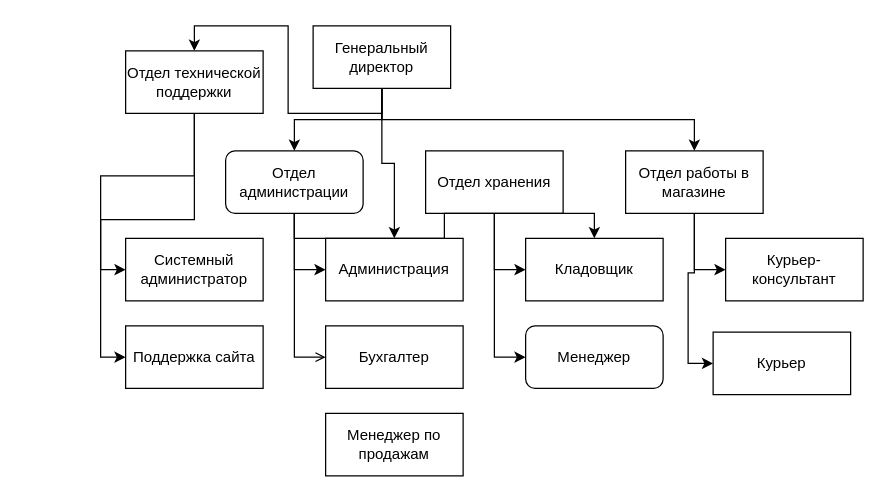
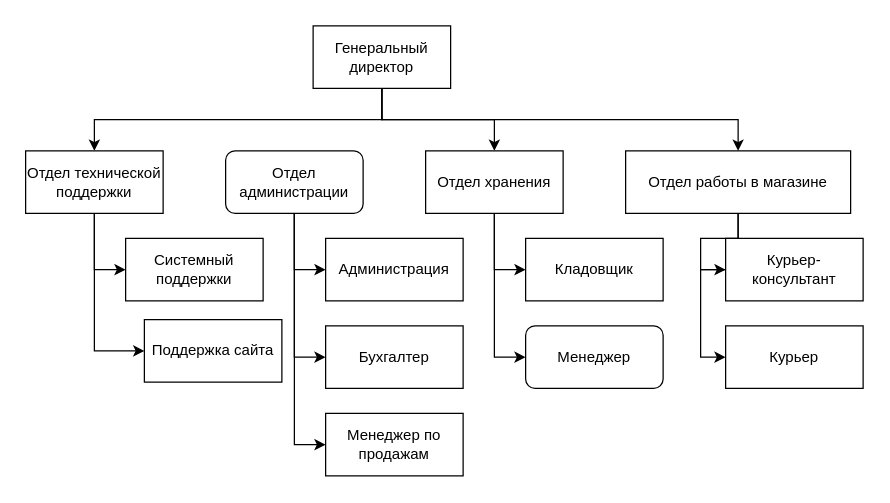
  <mxCell id="0" />
  <mxCell id="1" parent="0" />
  <mxCell id="2" style="edgeStyle=orthogonalEdgeStyle;rounded=0;orthogonalLoop=1;jettySize=auto;html=1;exitX=0.5;exitY=1;exitDx=0;exitDy=0;entryX=0.5;entryY=0;entryDx=0;entryDy=0;" edge="1" parent="1" source="6" target="19"><mxGeometry relative="1" as="geometry" /></mxCell>
- <mxCell id="3" style="edgeStyle=orthogonalEdgeStyle;rounded=0;orthogonalLoop=1;jettySize=auto;html=1;exitX=0.5;exitY=1;exitDx=0;exitDy=0;entryX=0.5;entryY=0;entryDx=0;entryDy=0;" edge="1" parent="1" source="6" target="16"><mxGeometry relative="1" as="geometry" /></mxCell>
- <mxCell id="4" style="edgeStyle=orthogonalEdgeStyle;rounded=0;orthogonalLoop=1;jettySize=auto;html=1;exitX=0.5;exitY=1;exitDx=0;exitDy=0;" edge="1" parent="1" source="6" target="24"><mxGeometry relative="1" as="geometry" /></mxCell>
+ <mxCell id="4" style="edgeStyle=orthogonalEdgeStyle;rounded=0;orthogonalLoop=1;jettySize=auto;html=1;exitX=0.5;exitY=1;exitDx=0;exitDy=0;entryX=0.5;entryY=0;entryDx=0;entryDy=0;" edge="1" parent="1" source="6" target="9"><mxGeometry relative="1" as="geometry" /></mxCell>
  <mxCell id="5" style="edgeStyle=orthogonalEdgeStyle;rounded=0;orthogonalLoop=1;jettySize=auto;html=1;exitX=0.5;exitY=1;exitDx=0;exitDy=0;entryX=0.5;entryY=0;entryDx=0;entryDy=0;" edge="1" parent="1" source="6" target="12"><mxGeometry relative="1" as="geometry" /></mxCell>
  <mxCell id="6" value="Генеральный директор" style="rounded=0;whiteSpace=wrap;html=1;" vertex="1" parent="1"><mxGeometry x="250" y="20" width="110" height="50" as="geometry" /></mxCell>
  <mxCell id="7" style="edgeStyle=orthogonalEdgeStyle;rounded=0;orthogonalLoop=1;jettySize=auto;html=1;exitX=0.5;exitY=1;exitDx=0;exitDy=0;entryX=0;entryY=0.5;entryDx=0;entryDy=0;" edge="1" parent="1" source="9" target="21"><mxGeometry relative="1" as="geometry" /></mxCell>
  <mxCell id="8" style="edgeStyle=orthogonalEdgeStyle;rounded=0;orthogonalLoop=1;jettySize=auto;html=1;exitX=0.5;exitY=1;exitDx=0;exitDy=0;entryX=0;entryY=0.5;entryDx=0;entryDy=0;" edge="1" parent="1" source="9" target="20"><mxGeometry relative="1" as="geometry" /></mxCell>
  <mxCell id="9" value="Отдел хранения" style="rounded=0;whiteSpace=wrap;html=1;" vertex="1" parent="1"><mxGeometry x="340" y="120" width="110" height="50" as="geometry" /></mxCell>
  <mxCell id="10" style="edgeStyle=orthogonalEdgeStyle;rounded=0;orthogonalLoop=1;jettySize=auto;html=1;exitX=0.5;exitY=1;exitDx=0;exitDy=0;entryX=0;entryY=0.5;entryDx=0;entryDy=0;" edge="1" parent="1" source="12" target="23"><mxGeometry relative="1" as="geometry" /></mxCell>
  <mxCell id="11" style="edgeStyle=orthogonalEdgeStyle;rounded=0;orthogonalLoop=1;jettySize=auto;html=1;exitX=0.5;exitY=1;exitDx=0;exitDy=0;entryX=0;entryY=0.5;entryDx=0;entryDy=0;" edge="1" parent="1" source="12" target="22"><mxGeometry relative="1" as="geometry" /></mxCell>
- <mxCell id="12" value="Отдел работы в магазине" style="rounded=0;whiteSpace=wrap;html=1;" vertex="1" parent="1"><mxGeometry x="500" y="120" width="110" height="50" as="geometry" /></mxCell>
- <mxCell id="13" style="edgeStyle=orthogonalEdgeStyle;rounded=0;orthogonalLoop=1;jettySize=auto;html=1;exitX=0.5;exitY=1;exitDx=0;exitDy=0;" edge="1" parent="1" source="16" target="20"><mxGeometry relative="1" as="geometry" /></mxCell>
+ <mxCell id="12" value="Отдел работы в магазине" style="rounded=0;whiteSpace=wrap;html=1;" vertex="1" parent="1"><mxGeometry x="500" y="120" width="180" height="50" as="geometry" /></mxCell>
+ <mxCell id="13" style="edgeStyle=orthogonalEdgeStyle;rounded=0;orthogonalLoop=1;jettySize=auto;html=1;exitX=0.5;exitY=1;exitDx=0;exitDy=0;entryX=0;entryY=0.5;entryDx=0;entryDy=0;" edge="1" parent="1" source="16" target="26"><mxGeometry relative="1" as="geometry" /></mxCell>
  <mxCell id="14" style="edgeStyle=orthogonalEdgeStyle;rounded=0;orthogonalLoop=1;jettySize=auto;html=1;exitX=0.5;exitY=1;exitDx=0;exitDy=0;entryX=0;entryY=0.5;entryDx=0;entryDy=0;" edge="1" parent="1" source="16" target="24"><mxGeometry relative="1" as="geometry" /></mxCell>
- <mxCell id="15" style="edgeStyle=orthogonalEdgeStyle;rounded=0;orthogonalLoop=1;jettySize=auto;html=1;exitX=0.5;exitY=1;exitDx=0;exitDy=0;entryX=0;entryY=0.5;entryDx=0;entryDy=0;endArrow=open;" edge="1" parent="1" source="16" target="25"><mxGeometry relative="1" as="geometry" /></mxCell>
+ <mxCell id="15" style="edgeStyle=orthogonalEdgeStyle;rounded=0;orthogonalLoop=1;jettySize=auto;html=1;exitX=0.5;exitY=1;exitDx=0;exitDy=0;entryX=0;entryY=0.5;entryDx=0;entryDy=0;" edge="1" parent="1" source="16" target="25"><mxGeometry relative="1" as="geometry" /></mxCell>
  <mxCell id="16" value="Отдел администрации" style="whiteSpace=wrap;html=1;rounded=1;" vertex="1" parent="1"><mxGeometry x="180" y="120" width="110" height="50" as="geometry" /></mxCell>
  <mxCell id="17" style="edgeStyle=orthogonalEdgeStyle;rounded=0;orthogonalLoop=1;jettySize=auto;html=1;exitX=0.5;exitY=1;exitDx=0;exitDy=0;entryX=0;entryY=0.5;entryDx=0;entryDy=0;" edge="1" parent="1" source="19" target="28"><mxGeometry relative="1" as="geometry" /></mxCell>
  <mxCell id="18" style="edgeStyle=orthogonalEdgeStyle;rounded=0;orthogonalLoop=1;jettySize=auto;html=1;exitX=0.5;exitY=1;exitDx=0;exitDy=0;entryX=0;entryY=0.5;entryDx=0;entryDy=0;" edge="1" parent="1" source="19" target="27"><mxGeometry relative="1" as="geometry" /></mxCell>
- <mxCell id="19" value="Отдел технической поддержки" style="rounded=0;whiteSpace=wrap;html=1;" vertex="1" parent="1"><mxGeometry x="100" y="40" width="110" height="50" as="geometry" /></mxCell>
+ <mxCell id="19" value="Отдел технической поддержки" style="rounded=0;whiteSpace=wrap;html=1;" vertex="1" parent="1"><mxGeometry x="20" y="120" width="110" height="50" as="geometry" /></mxCell>
  <mxCell id="20" value="Кладовщик" style="rounded=0;whiteSpace=wrap;html=1;" vertex="1" parent="1"><mxGeometry x="420" y="190" width="110" height="50" as="geometry" /></mxCell>
  <mxCell id="21" value="Менеджер" style="whiteSpace=wrap;html=1;rounded=1;" vertex="1" parent="1"><mxGeometry x="420" y="260" width="110" height="50" as="geometry" /></mxCell>
  <mxCell id="22" value="Курьер-консультант" style="rounded=0;whiteSpace=wrap;html=1;" vertex="1" parent="1"><mxGeometry x="580" y="190" width="110" height="50" as="geometry" /></mxCell>
- <mxCell id="23" value="Курьер" style="rounded=0;whiteSpace=wrap;html=1;" vertex="1" parent="1"><mxGeometry x="570" y="265" width="110" height="50" as="geometry" /></mxCell>
+ <mxCell id="23" value="Курьер" style="rounded=0;whiteSpace=wrap;html=1;" vertex="1" parent="1"><mxGeometry x="580" y="260" width="110" height="50" as="geometry" /></mxCell>
  <mxCell id="24" value="Администрация" style="rounded=0;whiteSpace=wrap;html=1;" vertex="1" parent="1"><mxGeometry x="260" y="190" width="110" height="50" as="geometry" /></mxCell>
  <mxCell id="25" value="Бухгалтер" style="rounded=0;whiteSpace=wrap;html=1;" vertex="1" parent="1"><mxGeometry x="260" y="260" width="110" height="50" as="geometry" /></mxCell>
  <mxCell id="26" value="Менеджер по продажам" style="rounded=0;whiteSpace=wrap;html=1;" vertex="1" parent="1"><mxGeometry x="260" y="330" width="110" height="50" as="geometry" /></mxCell>
- <mxCell id="27" value="Системный администратор" style="rounded=0;whiteSpace=wrap;html=1;" vertex="1" parent="1"><mxGeometry x="100" y="190" width="110" height="50" as="geometry" /></mxCell>
- <mxCell id="28" value="Поддержка сайта" style="rounded=0;whiteSpace=wrap;html=1;" vertex="1" parent="1"><mxGeometry x="100" y="260" width="110" height="50" as="geometry" /></mxCell>
+ <mxCell id="27" value="Системный поддержки" style="rounded=0;whiteSpace=wrap;html=1;" vertex="1" parent="1"><mxGeometry x="100" y="190" width="110" height="50" as="geometry" /></mxCell>
+ <mxCell id="28" value="Поддержка сайта" style="rounded=0;whiteSpace=wrap;html=1;" vertex="1" parent="1"><mxGeometry x="115" y="255" width="110" height="50" as="geometry" /></mxCell>
